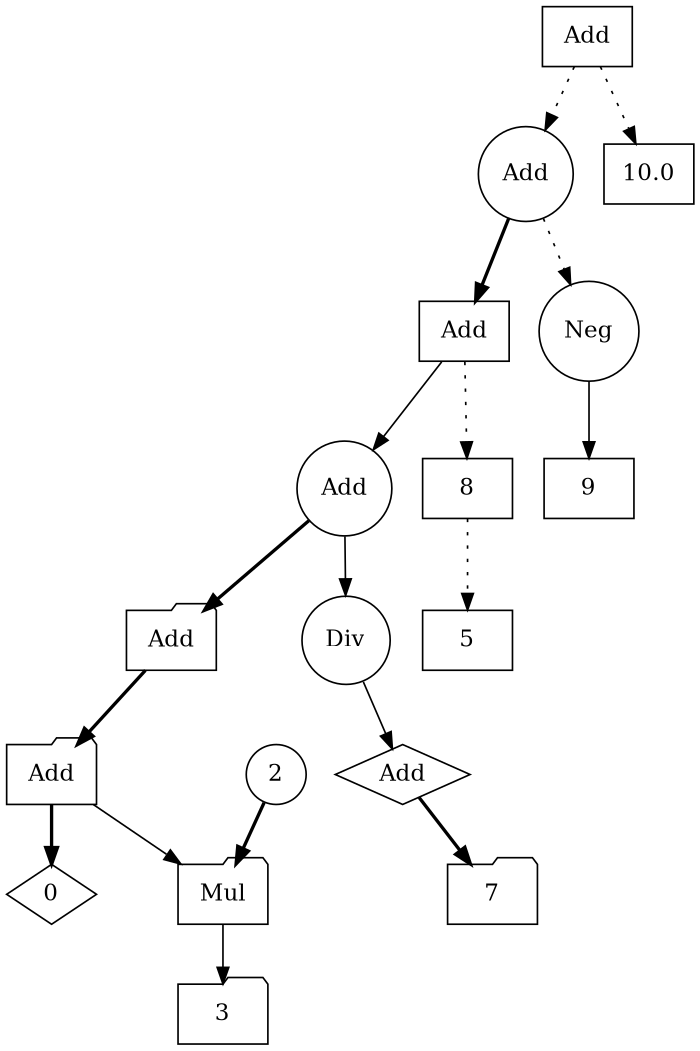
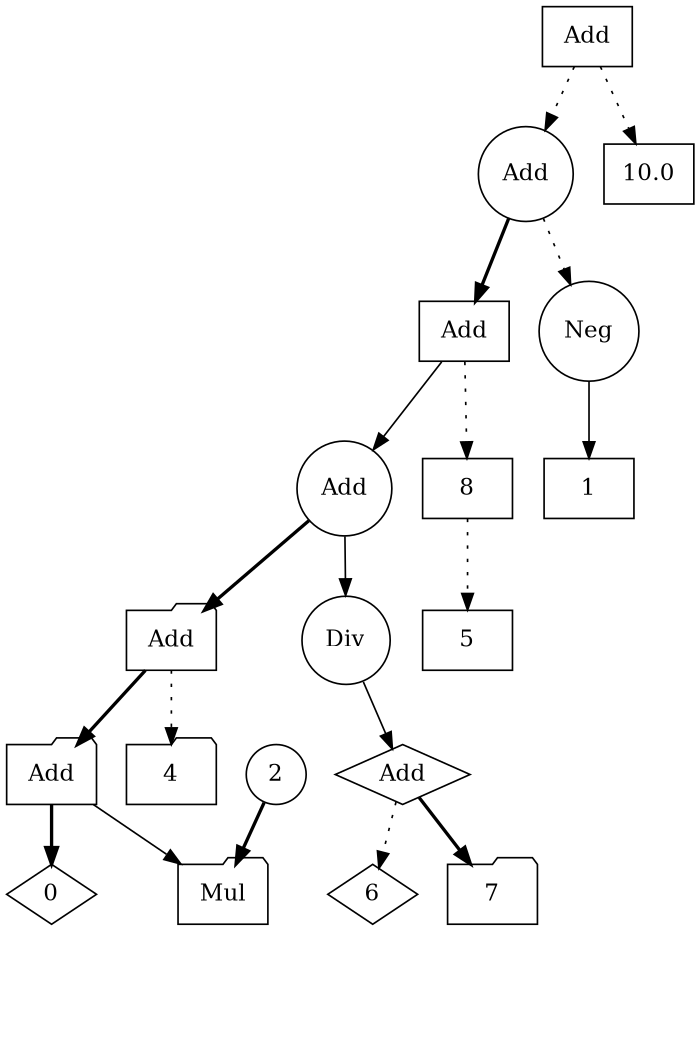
  digraph {
    node [shape=box]
    edge [style=dotted]
    n1 [label=Add]
    n2 [label=Add shape=circle]
    n3 [label=10.0]
    n4 [label=Add]
    n5 [label=Neg shape=circle]
    n6 [label=Add shape=circle]
    n7 [label=8]
-   n8 [label=9]
+   n8 [label=1]
    n9 [label=Add shape=folder]
    n10 [label=Div shape=circle]
    n11 [label=5]
    n12 [label=Add shape=folder]
+   n13 [label=4 shape=folder]
    n14 [label=Add shape=diamond]
    n15 [label=0 shape=diamond]
    n16 [label=Mul shape=folder]
-   n17 [label=3 shape=folder]
    n18 [label=2 shape=circle]
+   n19 [label=6 shape=diamond]
    n20 [label=7 shape=folder]
    n1 -> n2
    n1 -> n3
    n2 -> n4 [style=bold]
    n2 -> n5
    n4 -> n6 [style=solid]
    n4 -> n7
    n5 -> n8 [style=solid]
    n6 -> n9 [style=bold]
    n6 -> n10 [style=solid]
    n7 -> n11
    n9 -> n12 [style=bold]
+   n9 -> n13
    n10 -> n14 [style=solid]
    n12 -> n15 [style=bold]
    n12 -> n16 [style=solid]
+   n14 -> n19
    n14 -> n20 [style=bold]
-   n16 -> n17 [style=solid]
    n18 -> n16 [style=bold]
  }
